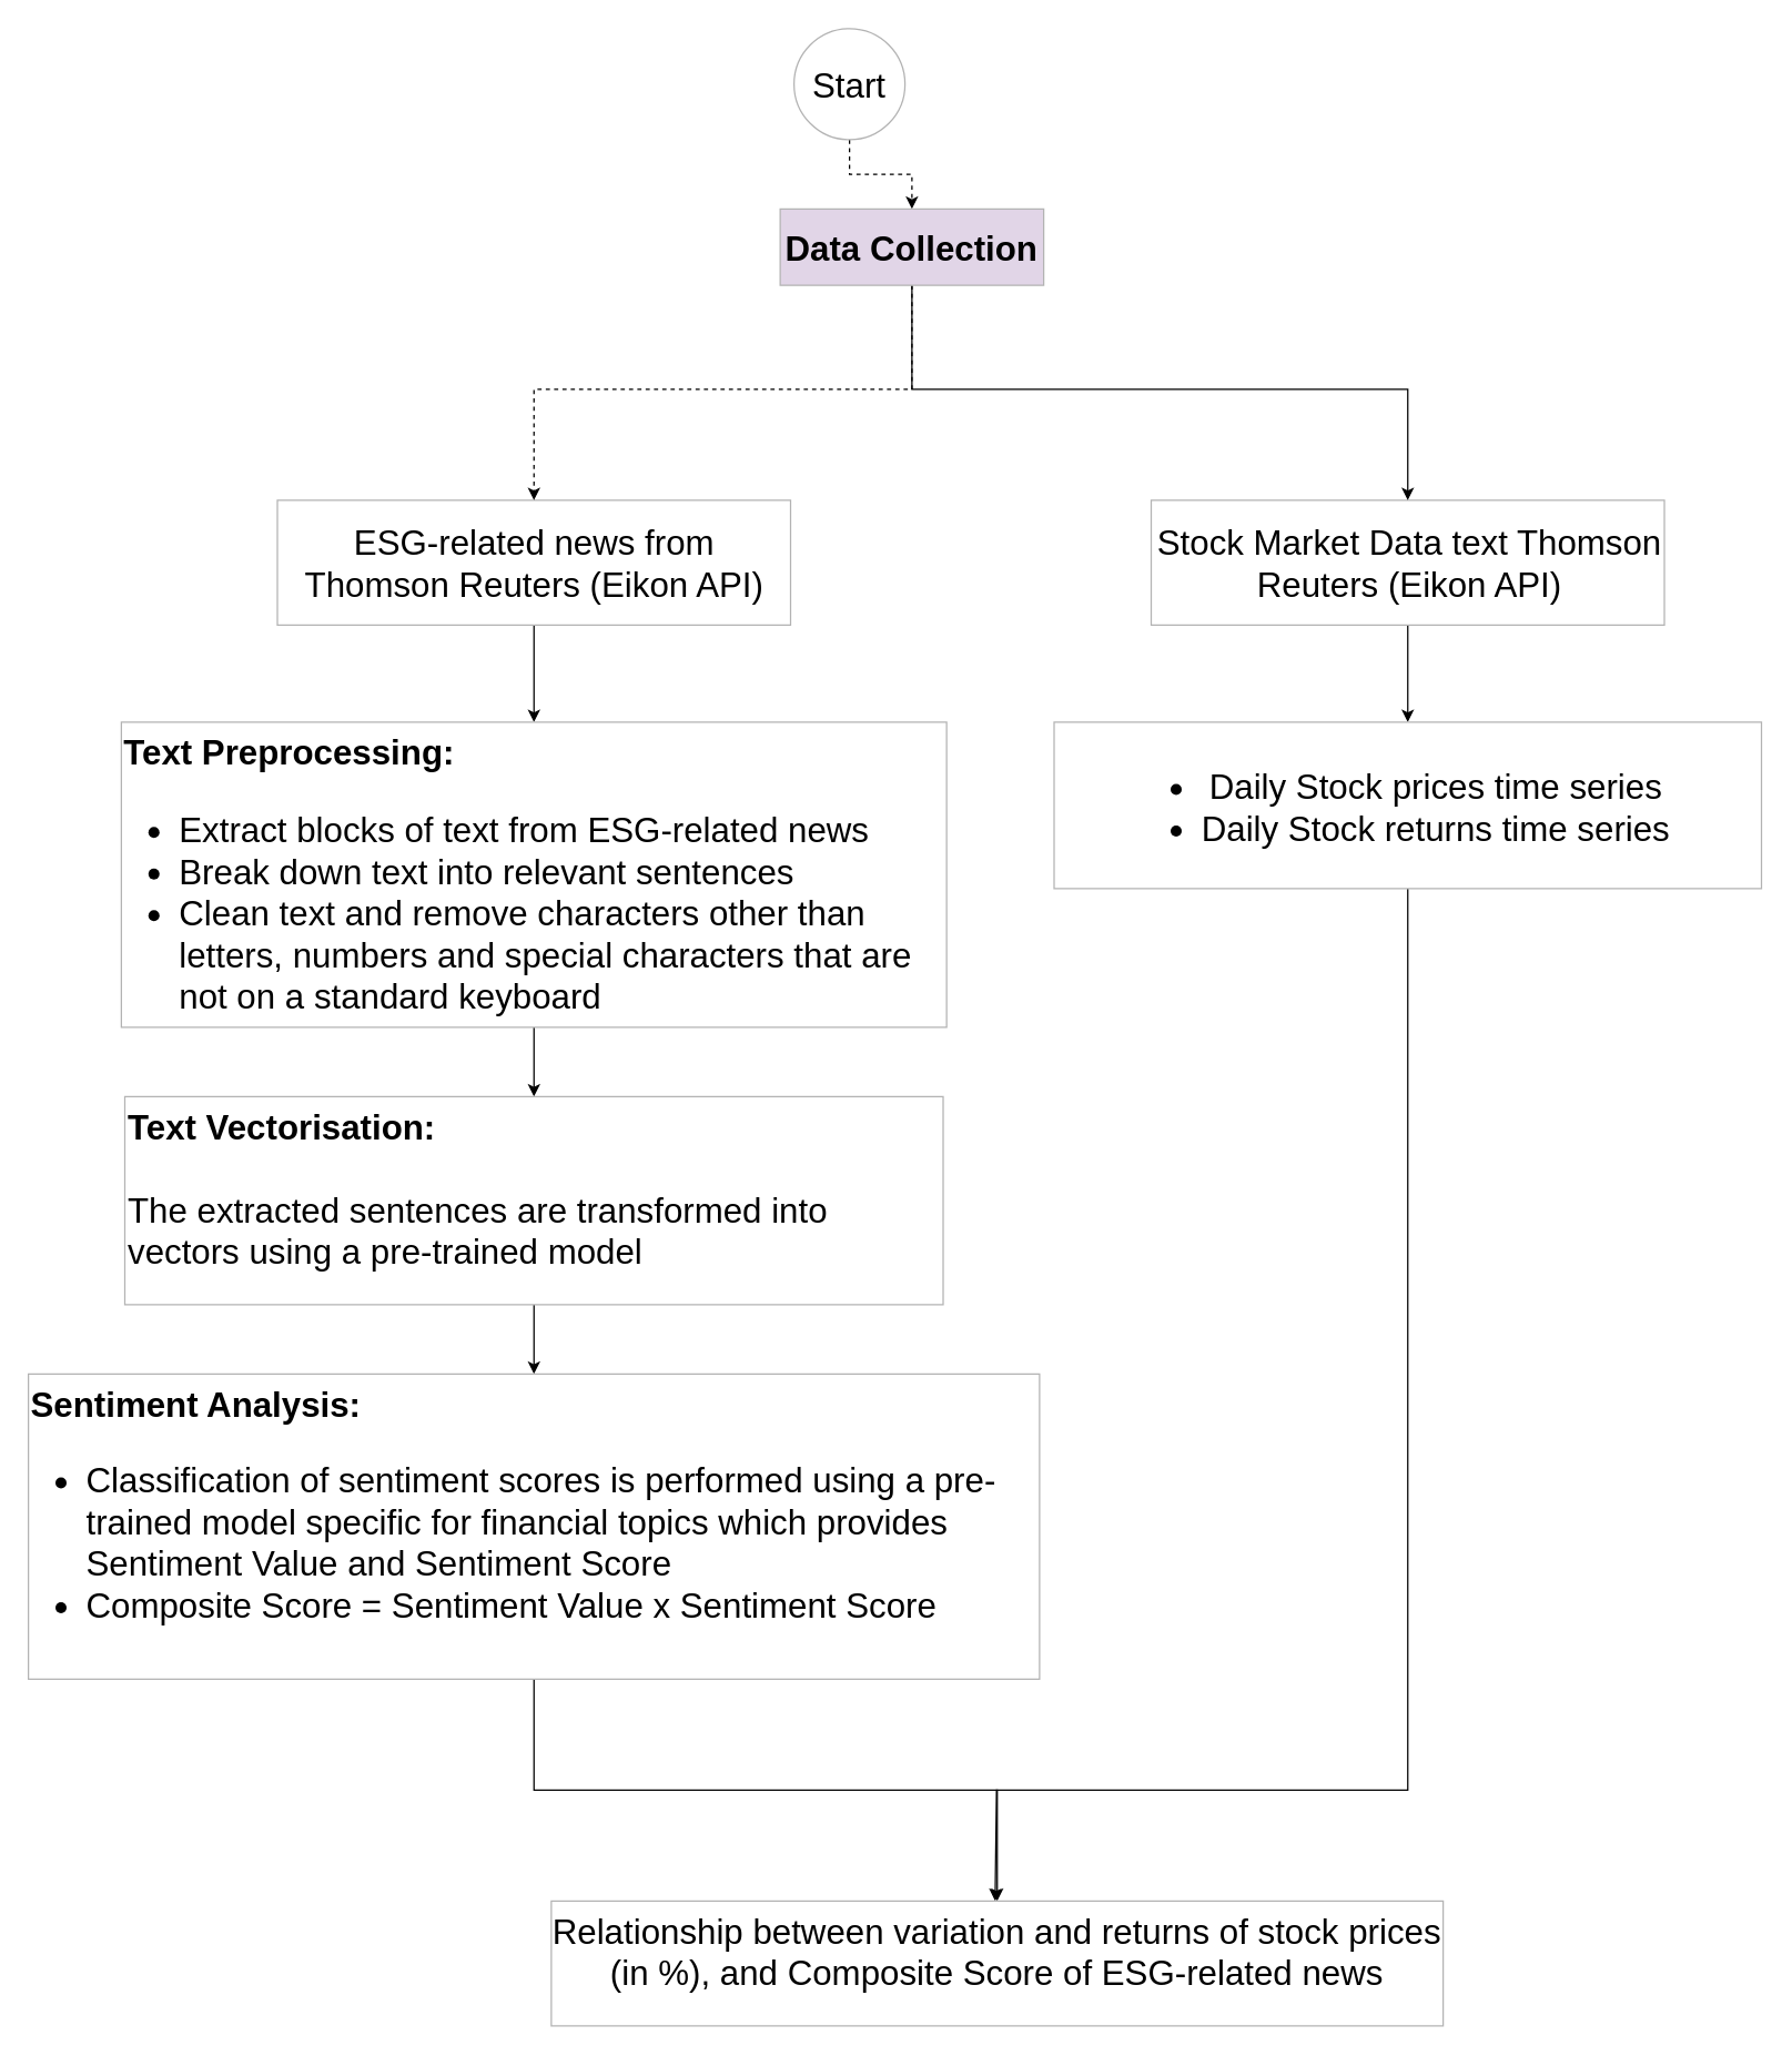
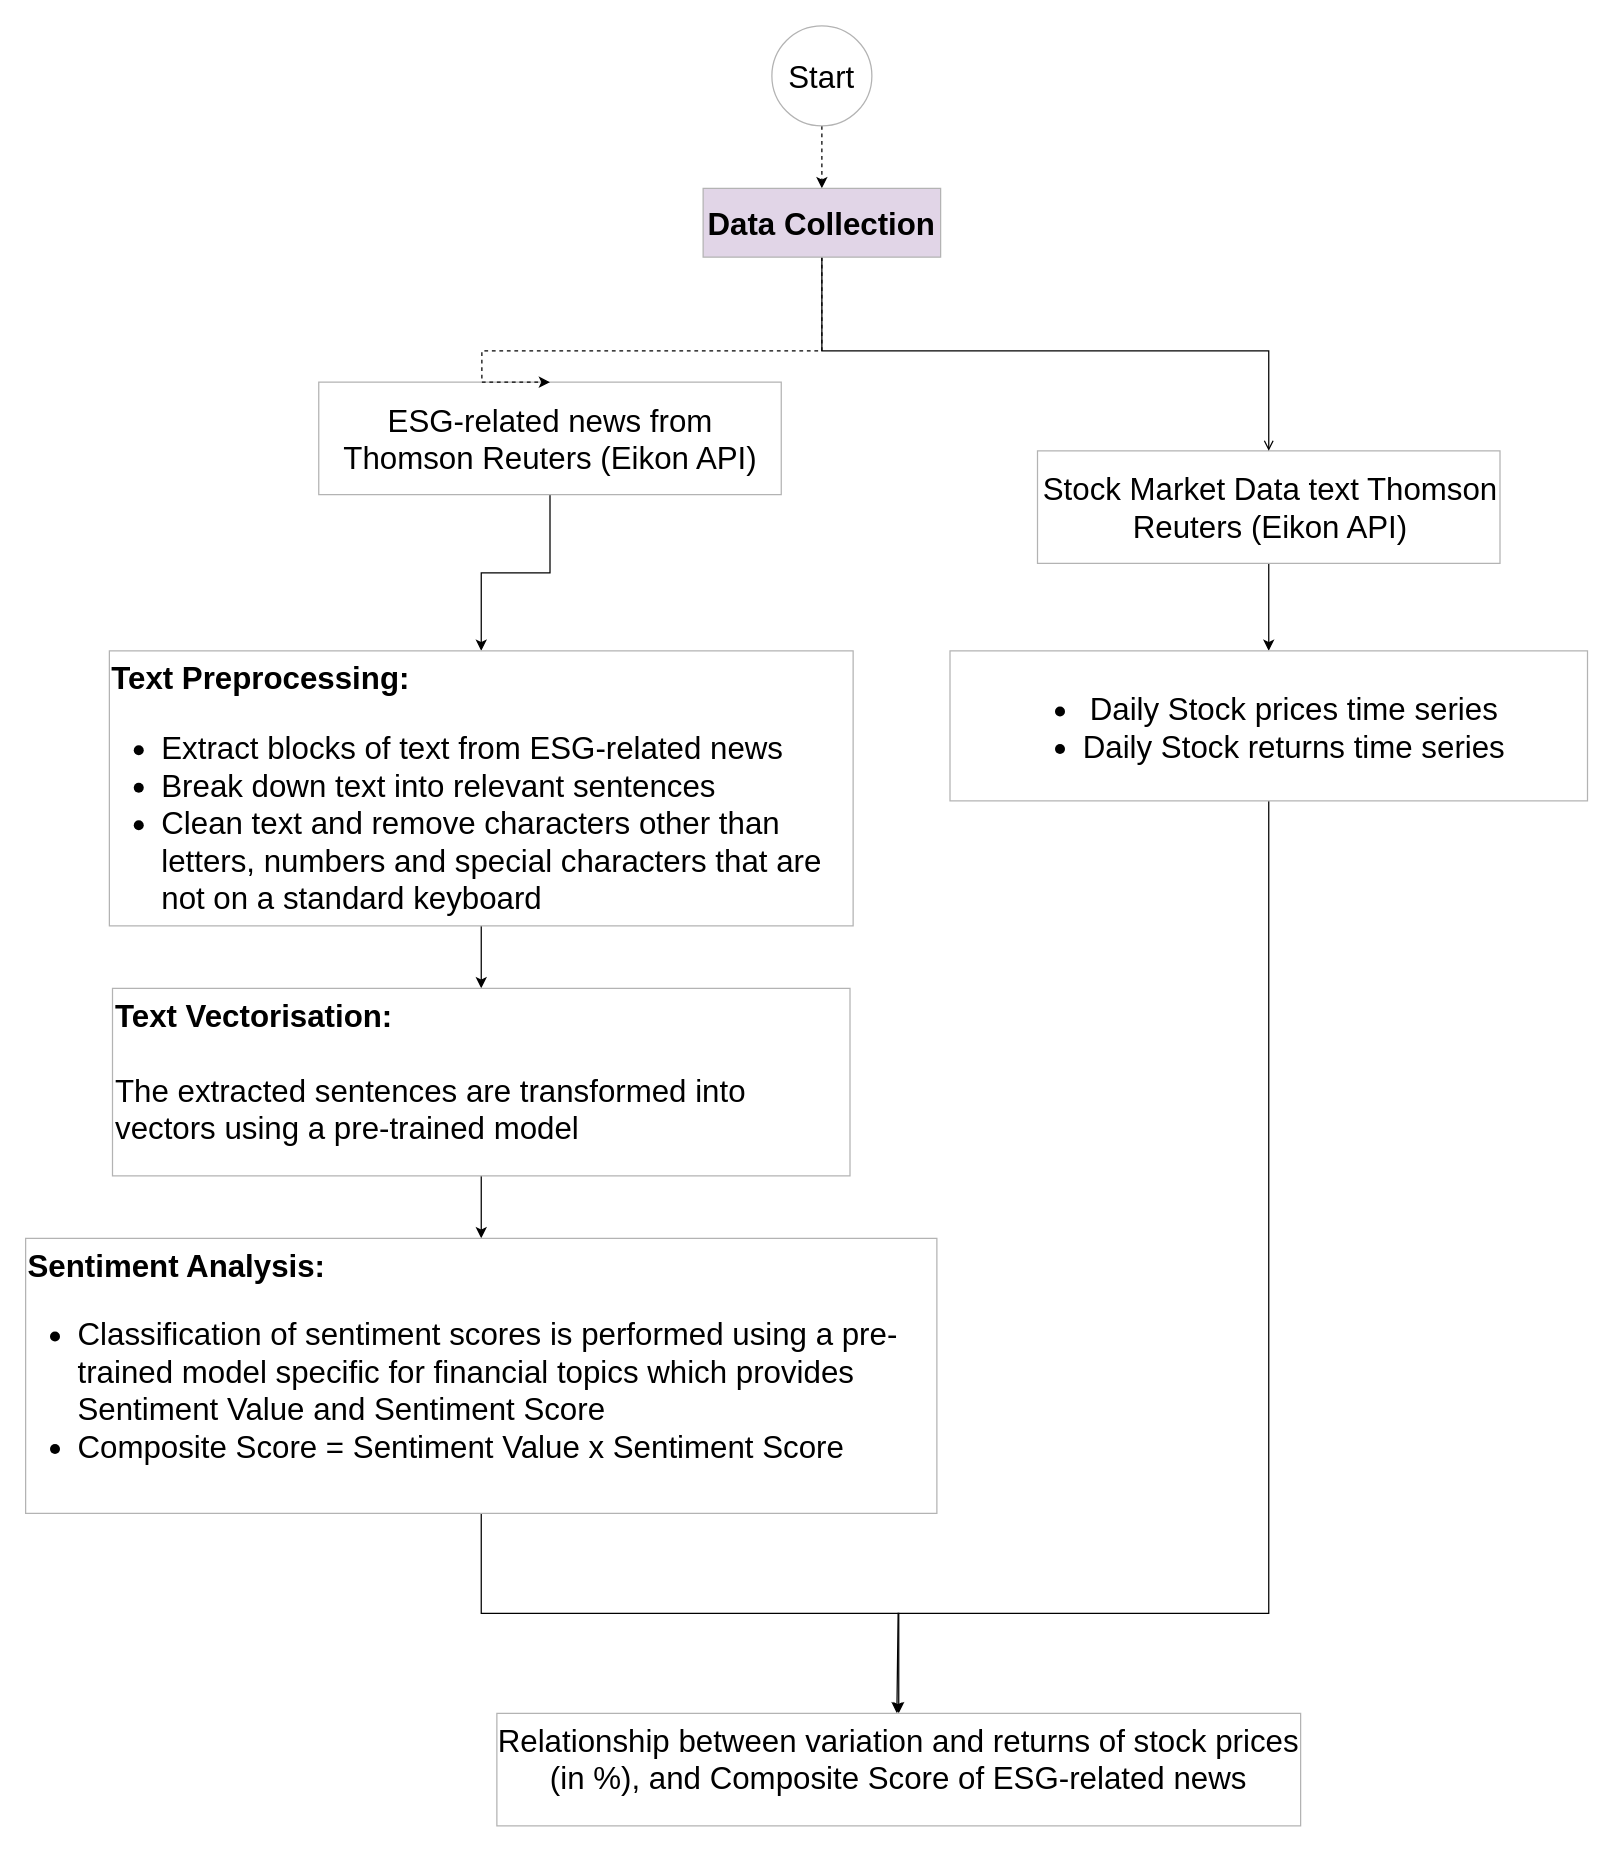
  <mxCell id="0" />
  <mxCell id="1" parent="0" />
  <mxCell id="2" style="edgeStyle=orthogonalEdgeStyle;rounded=0;orthogonalLoop=1;jettySize=auto;html=1;entryX=0.5;entryY=0;entryDx=0;entryDy=0;dashed=1;" parent="1" source="3" target="16" edge="1"><mxGeometry relative="1" as="geometry" /></mxCell>
- <mxCell id="3" value="&lt;font style=&quot;font-size: 25px;&quot;&gt;Start&lt;/font&gt;" style="strokeWidth=1;html=1;shape=mxgraph.flowchart.start_2;whiteSpace=wrap;fontSize=25;strokeColor=#B3B3B3;" parent="1" vertex="1"><mxGeometry x="572" y="20" width="80" height="80" as="geometry" /></mxCell>
+ <mxCell id="3" value="&lt;font style=&quot;font-size: 25px;&quot;&gt;Start&lt;/font&gt;" style="strokeWidth=1;html=1;shape=mxgraph.flowchart.start_2;whiteSpace=wrap;fontSize=25;strokeColor=#B3B3B3;" parent="1" vertex="1"><mxGeometry x="617" y="20" width="80" height="80" as="geometry" /></mxCell>
  <mxCell id="4" style="edgeStyle=orthogonalEdgeStyle;rounded=0;orthogonalLoop=1;jettySize=auto;html=1;entryX=0.5;entryY=0;entryDx=0;entryDy=0;" parent="1" source="5" target="7" edge="1"><mxGeometry relative="1" as="geometry" /></mxCell>
- <mxCell id="5" value="&lt;div style=&quot;font-size: 25px;&quot;&gt;&lt;span style=&quot;background-color: initial;&quot;&gt;ESG-related news from Thomson Reuters (Eikon API)&lt;/span&gt;&lt;br&gt;&lt;/div&gt;" style="rounded=0;whiteSpace=wrap;html=1;align=center;strokeColor=#B3B3B3;fontSize=25;verticalAlign=middle;" parent="1" vertex="1"><mxGeometry x="199.5" y="360" width="370" height="90" as="geometry" /></mxCell>
+ <mxCell id="5" value="&lt;div style=&quot;font-size: 25px;&quot;&gt;&lt;span style=&quot;background-color: initial;&quot;&gt;ESG-related news from Thomson Reuters (Eikon API)&lt;/span&gt;&lt;br&gt;&lt;/div&gt;" style="rounded=0;whiteSpace=wrap;html=1;align=center;strokeColor=#B3B3B3;fontSize=25;verticalAlign=middle;" parent="1" vertex="1"><mxGeometry x="254.5" y="305" width="370" height="90" as="geometry" /></mxCell>
  <mxCell id="6" style="edgeStyle=orthogonalEdgeStyle;rounded=0;orthogonalLoop=1;jettySize=auto;html=1;" parent="1" source="7" target="9" edge="1"><mxGeometry relative="1" as="geometry" /></mxCell>
  <mxCell id="7" value="&lt;p style=&quot;margin: 0cm; font-family: Aptos, sans-serif; font-size: 25px;&quot; class=&quot;MsoNormal&quot;&gt;&lt;font style=&quot;font-size: 25px;&quot;&gt;&lt;b style=&quot;font-size: 25px;&quot;&gt;&lt;span style=&quot;font-family: Helvetica; background-image: initial; background-position: initial; background-size: initial; background-repeat: initial; background-attachment: initial; background-origin: initial; background-clip: initial; font-size: 25px;&quot;&gt;Text Preprocessing:&lt;/span&gt;&lt;/b&gt;&lt;span style=&quot;font-family: &amp;quot;Times New Roman&amp;quot;, serif; font-size: 25px;&quot;&gt;&lt;/span&gt;&lt;/font&gt;&lt;/p&gt;&lt;ul style=&quot;margin-bottom: 0cm; font-size: 25px;&quot; type=&quot;disc&quot;&gt;&lt;li style=&quot;margin: 0cm; font-family: Aptos, sans-serif; background-image: initial; background-position: initial; background-size: initial; background-repeat: initial; background-attachment: initial; background-origin: initial; background-clip: initial; font-size: 25px;&quot; class=&quot;MsoNormal&quot;&gt;&lt;span style=&quot;font-family: Helvetica; font-size: 25px;&quot;&gt;&lt;font style=&quot;font-size: 25px;&quot;&gt;Extract blocks of text from ESG-related news&lt;/font&gt;&lt;/span&gt;&lt;/li&gt;&lt;li style=&quot;margin: 0cm; font-family: Aptos, sans-serif; background-image: initial; background-position: initial; background-size: initial; background-repeat: initial; background-attachment: initial; background-origin: initial; background-clip: initial; font-size: 25px;&quot; class=&quot;MsoNormal&quot;&gt;&lt;span style=&quot;font-family: Helvetica; font-size: 25px;&quot;&gt;&lt;font style=&quot;font-size: 25px;&quot;&gt;Break down text into relevant sentences&lt;/font&gt;&lt;/span&gt;&lt;/li&gt;&lt;li style=&quot;margin: 0cm; font-family: Aptos, sans-serif; background-image: initial; background-position: initial; background-size: initial; background-repeat: initial; background-attachment: initial; background-origin: initial; background-clip: initial; font-size: 25px;&quot; class=&quot;MsoNormal&quot;&gt;&lt;span style=&quot;font-family: Arial, sans-serif; font-size: 25px;&quot;&gt;&lt;font style=&quot;font-size: 25px;&quot;&gt;Clean text and remove characters other than letters, numbers and special characters that are not on a standard keyboard&lt;/font&gt;&lt;/span&gt;&lt;/li&gt;&lt;/ul&gt;" style="rounded=0;html=1;align=left;whiteSpace=wrap;resizable=1;autosize=0;resizeWidth=0;container=0;imageAspect=1;strokeColor=#B3B3B3;fontSize=25;verticalAlign=top;" parent="1" vertex="1"><mxGeometry x="87" y="520" width="595" height="220" as="geometry" /></mxCell>
  <mxCell id="8" style="edgeStyle=orthogonalEdgeStyle;rounded=0;orthogonalLoop=1;jettySize=auto;html=1;" parent="1" source="9" target="11" edge="1"><mxGeometry relative="1" as="geometry" /></mxCell>
  <mxCell id="9" value="&lt;font style=&quot;font-size: 25px;&quot;&gt;&lt;font style=&quot;font-size: 25px;&quot;&gt;&lt;b style=&quot;font-size: 25px;&quot;&gt;Text Vectorisation:&lt;br style=&quot;font-size: 25px;&quot;&gt;&lt;/b&gt;&lt;/font&gt;&lt;span style=&quot;background-color: initial; font-size: 25px;&quot;&gt;&lt;b style=&quot;font-size: 25px;&quot;&gt;&lt;br style=&quot;font-size: 25px;&quot;&gt;&lt;/b&gt;The extracted sentences are transformed into vectors using a pre-trained model&lt;/span&gt;&lt;/font&gt;" style="rounded=0;whiteSpace=wrap;html=1;align=left;strokeColor=#B3B3B3;fontSize=25;verticalAlign=top;" parent="1" vertex="1"><mxGeometry x="89.5" y="790" width="590" height="150" as="geometry" /></mxCell>
  <mxCell id="10" style="edgeStyle=orthogonalEdgeStyle;rounded=0;orthogonalLoop=1;jettySize=auto;html=1;" edge="1" parent="1" source="11" target="19"><mxGeometry relative="1" as="geometry" /></mxCell>
  <mxCell id="11" value="&lt;font style=&quot;font-size: 25px;&quot;&gt;&lt;b style=&quot;font-size: 25px;&quot;&gt;Sentiment Analysis:&lt;/b&gt;&lt;/font&gt;&lt;div style=&quot;font-size: 25px;&quot;&gt;&lt;ul style=&quot;font-size: 25px;&quot;&gt;&lt;li style=&quot;font-size: 25px;&quot;&gt;&lt;font style=&quot;font-size: 25px;&quot;&gt;Classification of sentiment scores is performed using a pre-trained model specific for financial topics which provides Sentiment Value and Sentiment Score&lt;/font&gt;&lt;/li&gt;&lt;li style=&quot;font-size: 25px;&quot;&gt;&lt;font style=&quot;font-size: 25px;&quot;&gt;Composite Score = Sentiment Value x Sentiment Score&amp;nbsp;&lt;/font&gt;&lt;/li&gt;&lt;/ul&gt;&lt;/div&gt;" style="rounded=0;whiteSpace=wrap;html=1;align=left;strokeColor=#B3B3B3;fontSize=25;verticalAlign=top;" parent="1" vertex="1"><mxGeometry x="20" y="990" width="729" height="220" as="geometry" /></mxCell>
  <mxCell id="12" style="edgeStyle=orthogonalEdgeStyle;rounded=0;orthogonalLoop=1;jettySize=auto;html=1;entryX=0.5;entryY=0;entryDx=0;entryDy=0;" parent="1" source="13" target="18" edge="1"><mxGeometry relative="1" as="geometry" /></mxCell>
  <mxCell id="13" value="&lt;div style=&quot;text-align: center; font-size: 25px;&quot;&gt;&lt;span style=&quot;background-color: initial;&quot;&gt;Stock Market Data text Thomson Reuters (Eikon API)&lt;/span&gt;&lt;br&gt;&lt;/div&gt;" style="rounded=0;whiteSpace=wrap;html=1;align=left;strokeColor=#B3B3B3;fontSize=25;verticalAlign=middle;" parent="1" vertex="1"><mxGeometry x="829.5" y="360" width="370" height="90" as="geometry" /></mxCell>
  <mxCell id="14" style="edgeStyle=orthogonalEdgeStyle;rounded=0;orthogonalLoop=1;jettySize=auto;html=1;entryX=0.5;entryY=0;entryDx=0;entryDy=0;dashed=1;" parent="1" source="16" target="5" edge="1"><mxGeometry relative="1" as="geometry"><Array as="points"><mxPoint y="280" x="657" /><mxPoint x="385" y="280" /></Array></mxGeometry></mxCell>
- <mxCell id="15" style="edgeStyle=orthogonalEdgeStyle;rounded=0;orthogonalLoop=1;jettySize=auto;html=1;entryX=0.5;entryY=0;entryDx=0;entryDy=0;" parent="1" source="16" target="13" edge="1"><mxGeometry relative="1" as="geometry"><Array as="points"><mxPoint y="280" x="657" /><mxPoint x="1015" y="280" /></Array></mxGeometry></mxCell>
+ <mxCell id="15" style="edgeStyle=orthogonalEdgeStyle;rounded=0;orthogonalLoop=1;jettySize=auto;html=1;entryX=0.5;entryY=0;entryDx=0;entryDy=0;endArrow=open;" parent="1" source="16" target="13" edge="1"><mxGeometry relative="1" as="geometry"><Array as="points"><mxPoint y="280" x="657" /><mxPoint x="1015" y="280" /></Array></mxGeometry></mxCell>
  <mxCell id="16" value="&lt;font style=&quot;font-size: 25px;&quot;&gt;&lt;b style=&quot;font-size: 25px;&quot;&gt;Data Collection&lt;/b&gt;&lt;/font&gt;" style="rounded=0;whiteSpace=wrap;html=1;align=center;strokeColor=#B3B3B3;fontSize=25;verticalAlign=middle;fillColor=#e1d5e7;" parent="1" vertex="1"><mxGeometry x="562" y="150" width="190" height="55" as="geometry" /></mxCell>
  <mxCell id="17" style="edgeStyle=orthogonalEdgeStyle;rounded=0;orthogonalLoop=1;jettySize=auto;html=1;" edge="1" parent="1" source="18"><mxGeometry relative="1" as="geometry"><mxPoint x="717" y="1370" as="targetPoint" /><Array as="points"><mxPoint x="1015" y="1290" /><mxPoint x="718" y="1290" /><mxPoint x="718" y="1370" /></Array></mxGeometry></mxCell>
  <mxCell id="18" value="&lt;p class=&quot;MsoNormal&quot; style=&quot;margin: 0cm; font-size: 25px;&quot;&gt;&lt;/p&gt;&lt;ul&gt;&lt;li&gt;Daily Stock prices time series&lt;/li&gt;&lt;li&gt;Daily Stock returns time series&lt;/li&gt;&lt;/ul&gt;&lt;p&gt;&lt;/p&gt;" style="rounded=0;html=1;align=center;whiteSpace=wrap;resizable=1;autosize=0;resizeWidth=0;container=0;imageAspect=1;strokeColor=#B3B3B3;fontSize=25;verticalAlign=top;" parent="1" vertex="1"><mxGeometry x="759.5" y="520" width="510" height="120" as="geometry" /></mxCell>
  <mxCell id="19" value="&lt;span&gt;Relationship between variation and returns of stock prices (in %), and Composite Score of ESG-related news&lt;/span&gt;" style="rounded=0;whiteSpace=wrap;html=1;align=center;strokeColor=#B3B3B3;fontSize=25;verticalAlign=top;fontStyle=0" parent="1" vertex="1"><mxGeometry x="397" y="1370" width="643" height="90" as="geometry" /></mxCell>
  <mxCell id="20" value="Pointers" parent="0" />
  <mxCell id="21" value="Shapes" style="" parent="0" />
